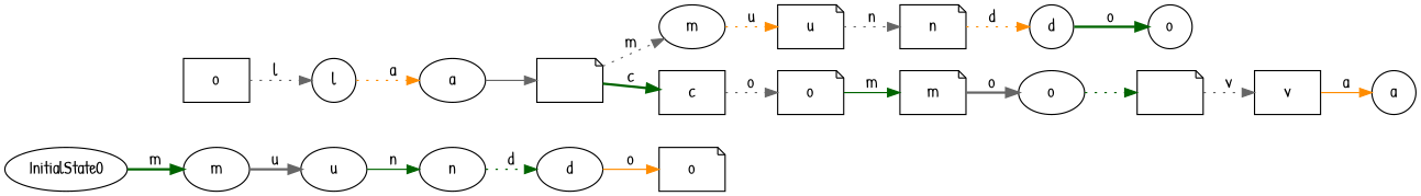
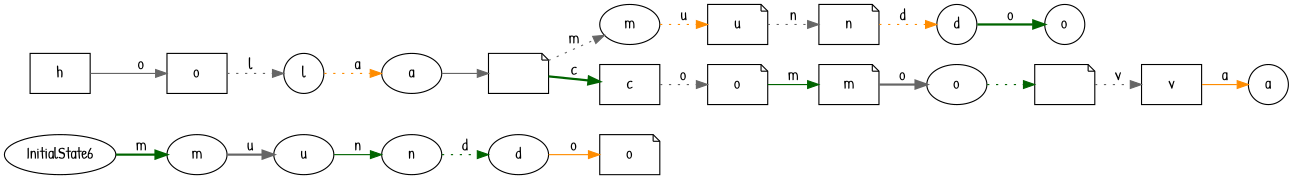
  digraph {
    fontname="Patrick Hand"
    rankdir=LR
    node [fontname="Patrick Hand" shape=ellipse]
    edge [color=gray40 fontname="Patrick Hand" style=dotted]
    n1 [label=m]
-   InitialState0
+   InitialState0 [label=InitialState6]
+   n3 [label=h shape=box]
    n4 [label=o shape=box]
    n5 [label=u]
    n6 [label=l shape=circle]
    n7 [label=a]
    n8 [label=" " shape=note]
    n9 [label=m]
    n10 [label=c shape=box]
    n11 [label=u shape=note]
    n12 [label=o shape=note]
    n13 [label=n shape=note]
    n14 [label=d shape=circle]
    n15 [label=o shape=circle]
    n16 [label=m shape=note]
    n17 [label=o]
    n18 [label=" " shape=note]
    n19 [label=v shape=box]
    n20 [label=a shape=circle]
    n21 [label=n]
    n22 [label=d]
    n23 [label=o shape=note]
    n1 -> n5 [label=u style=bold]
    InitialState0 -> n1 [color=darkgreen label=m style=bold]
+   n3 -> n4 [label=o style=solid]
    n4 -> n6 [label=l]
    n5 -> n21 [color=darkgreen label=n style=solid]
    n6 -> n7 [color=darkorange label=a]
    n7 -> n8 [label=" " style=solid]
    n8 -> n9 [label=m]
    n8 -> n10 [color=darkgreen label=c style=bold]
    n9 -> n11 [color=darkorange label=u]
    n10 -> n12 [label=o]
    n11 -> n13 [label=n]
    n12 -> n16 [color=darkgreen label=m style=solid]
    n13 -> n14 [color=darkorange label=d]
    n14 -> n15 [color=darkgreen label=o style=bold]
    n16 -> n17 [label=o style=bold]
    n17 -> n18 [color=darkgreen label=" "]
    n18 -> n19 [label=v]
    n19 -> n20 [color=darkorange label=a style=solid]
    n21 -> n22 [color=darkgreen label=d]
    n22 -> n23 [color=darkorange label=o style=solid]
  }
